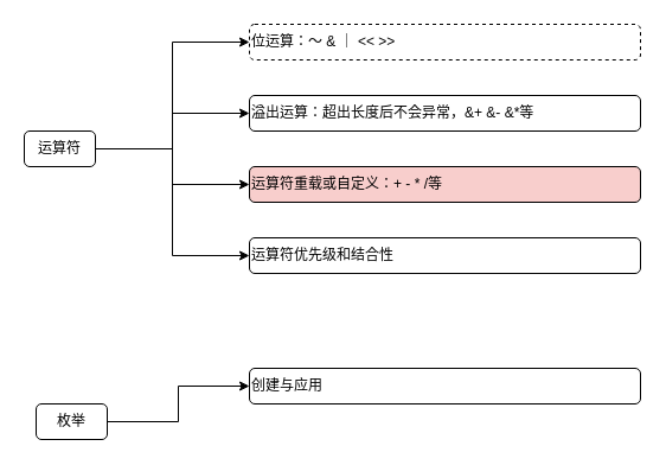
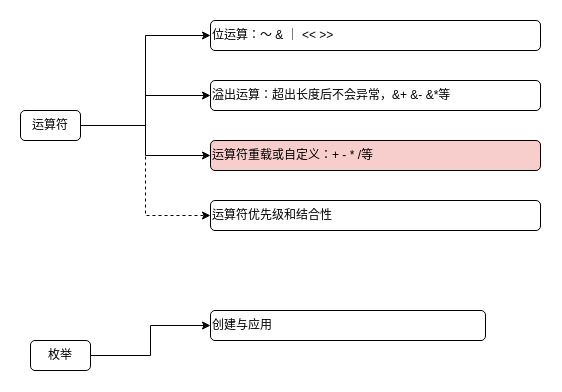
  <mxCell id="0" />
  <mxCell id="1" parent="0" />
  <mxCell id="2" style="edgeStyle=orthogonalEdgeStyle;rounded=0;orthogonalLoop=1;jettySize=auto;html=1;entryX=0;entryY=0.5;entryDx=0;entryDy=0;" edge="1" parent="1" source="6" target="7"><mxGeometry relative="1" as="geometry" /></mxCell>
  <mxCell id="3" style="edgeStyle=orthogonalEdgeStyle;rounded=0;orthogonalLoop=1;jettySize=auto;html=1;entryX=0;entryY=0.5;entryDx=0;entryDy=0;" edge="1" parent="1" source="6" target="8"><mxGeometry relative="1" as="geometry" /></mxCell>
  <mxCell id="4" style="edgeStyle=orthogonalEdgeStyle;rounded=0;orthogonalLoop=1;jettySize=auto;html=1;" edge="1" parent="1" source="6" target="9"><mxGeometry relative="1" as="geometry" /></mxCell>
- <mxCell id="5" style="edgeStyle=orthogonalEdgeStyle;rounded=0;orthogonalLoop=1;jettySize=auto;html=1;entryX=0;entryY=0.5;entryDx=0;entryDy=0;" edge="1" parent="1" source="6" target="10"><mxGeometry relative="1" as="geometry" /></mxCell>
+ <mxCell id="5" style="edgeStyle=orthogonalEdgeStyle;rounded=0;orthogonalLoop=1;jettySize=auto;html=1;entryX=0;entryY=0.5;entryDx=0;entryDy=0;dashed=1;" edge="1" parent="1" source="6" target="10"><mxGeometry relative="1" as="geometry" /></mxCell>
  <mxCell id="6" value="运算符" style="rounded=1;whiteSpace=wrap;html=1;" vertex="1" parent="1"><mxGeometry x="20" y="110" width="60" height="30" as="geometry" /></mxCell>
- <mxCell id="7" value="位运算：～ &amp;amp; ｜ &amp;lt;&amp;lt; &amp;gt;&amp;gt;" style="rounded=1;whiteSpace=wrap;html=1;align=left;dashed=1;" vertex="1" parent="1"><mxGeometry x="210" y="20" width="330" height="30" as="geometry" /></mxCell>
+ <mxCell id="7" value="位运算：～ &amp;amp; ｜ &amp;lt;&amp;lt; &amp;gt;&amp;gt;" style="rounded=1;whiteSpace=wrap;html=1;align=left;" vertex="1" parent="1"><mxGeometry x="210" y="20" width="330" height="30" as="geometry" /></mxCell>
  <mxCell id="8" value="溢出运算：超出长度后不会异常，&amp;amp;+ &amp;amp;- &amp;amp;*等" style="rounded=1;whiteSpace=wrap;html=1;align=left;" vertex="1" parent="1"><mxGeometry x="210" y="80" width="330" height="30" as="geometry" /></mxCell>
  <mxCell id="9" value="运算符重载或自定义：+ - * /等" style="rounded=1;whiteSpace=wrap;html=1;align=left;fillColor=#f8cecc;" vertex="1" parent="1"><mxGeometry x="210" y="140" width="330" height="30" as="geometry" /></mxCell>
  <mxCell id="10" value="运算符优先级和结合性" style="rounded=1;whiteSpace=wrap;html=1;align=left;" vertex="1" parent="1"><mxGeometry x="210" y="200" width="330" height="30" as="geometry" /></mxCell>
  <mxCell id="11" style="edgeStyle=orthogonalEdgeStyle;rounded=0;orthogonalLoop=1;jettySize=auto;html=1;entryX=0;entryY=0.5;entryDx=0;entryDy=0;" edge="1" parent="1" source="12" target="13"><mxGeometry relative="1" as="geometry" /></mxCell>
  <mxCell id="12" value="枚举" style="rounded=1;whiteSpace=wrap;html=1;" vertex="1" parent="1"><mxGeometry x="30" y="340" width="60" height="30" as="geometry" /></mxCell>
- <mxCell id="13" value="创建与应用" style="rounded=1;whiteSpace=wrap;html=1;align=left;" vertex="1" parent="1"><mxGeometry x="210" y="310" width="330" height="30" as="geometry" /></mxCell>
+ <mxCell id="13" value="创建与应用" style="rounded=1;whiteSpace=wrap;html=1;align=left;" vertex="1" parent="1"><mxGeometry x="210" y="310" width="275" height="30" as="geometry" /></mxCell>
